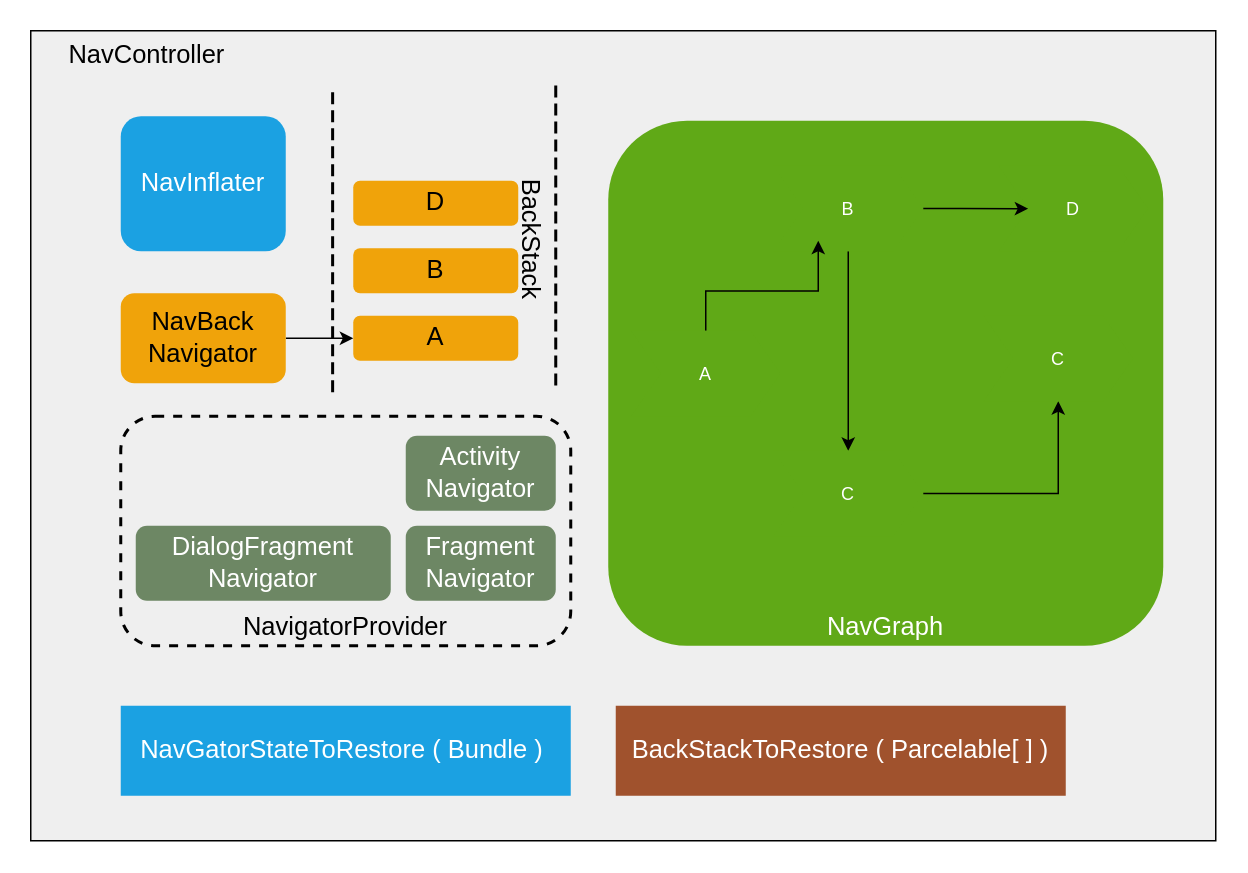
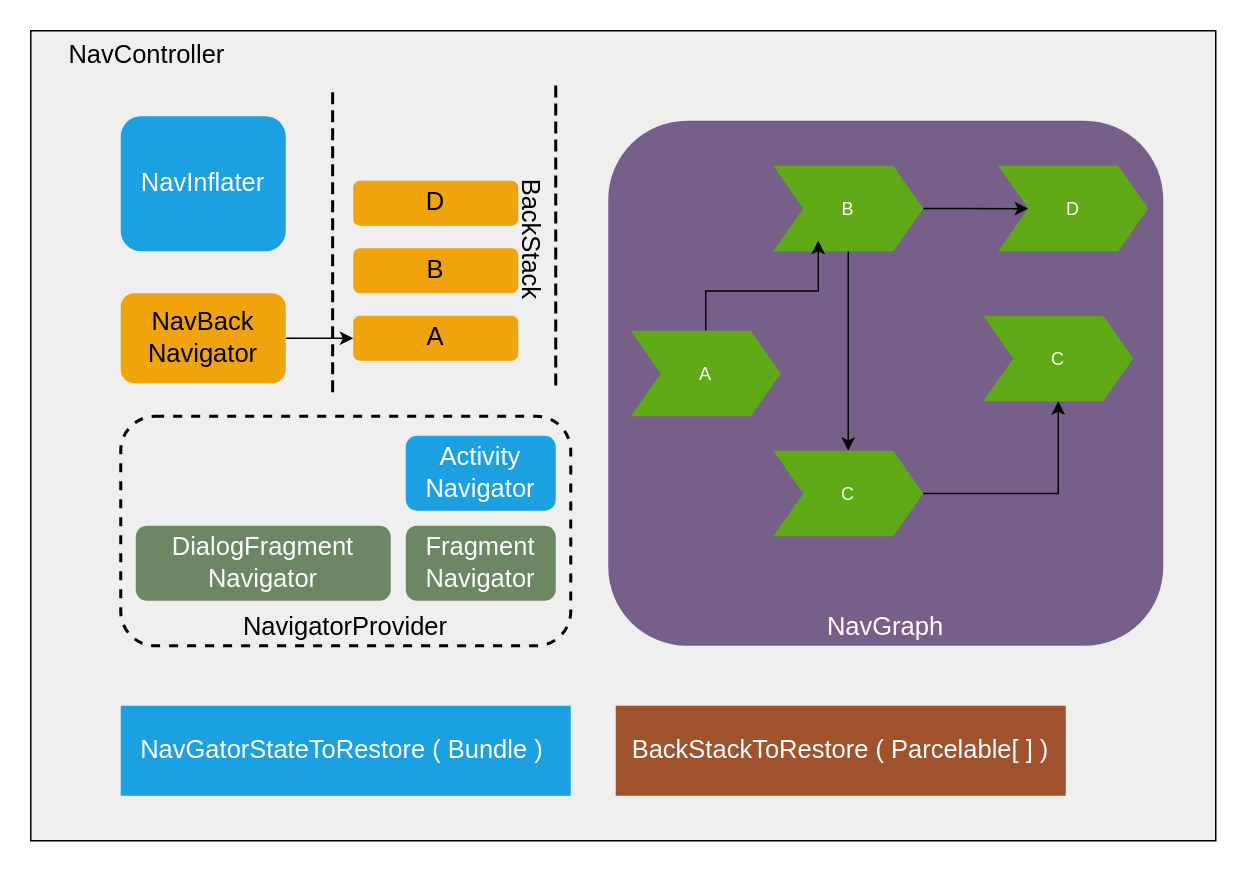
  <mxCell id="0" />
  <mxCell id="1" parent="0" />
  <mxCell id="2" value="&lt;font style=&quot;font-size: 17px&quot;&gt;&amp;nbsp; &amp;nbsp; &amp;nbsp;NavController&lt;/font&gt;" style="rounded=0;whiteSpace=wrap;html=1;fillColor=#EFEFEF;verticalAlign=top;align=left;fontColor=#000000;fontSize=17;" parent="1" vertex="1"><mxGeometry x="20" y="20" width="790" height="540" as="geometry" /></mxCell>
  <mxCell id="3" value="NavigatorProvider" style="rounded=1;whiteSpace=wrap;html=1;fontSize=17;fontColor=#000000;align=center;fillColor=none;strokeColor=#000000;dashed=1;strokeWidth=2;verticalAlign=bottom;" parent="1" vertex="1"><mxGeometry x="80" y="277" width="300" height="153" as="geometry" /></mxCell>
  <mxCell id="4" value="NavInflater" style="rounded=1;whiteSpace=wrap;html=1;fontSize=17;fontColor=#ffffff;align=center;fillColor=#1ba1e2;strokeColor=none;" parent="1" vertex="1"><mxGeometry x="80" y="77" width="110" height="90" as="geometry" /></mxCell>
- <mxCell id="5" value="NavGraph" style="rounded=1;whiteSpace=wrap;html=1;fillColor=#60a917;fontSize=17;fontColor=#ffffff;align=center;strokeColor=none;verticalAlign=bottom;" parent="1" vertex="1"><mxGeometry x="405" y="80" width="370" height="350" as="geometry" /></mxCell>
+ <mxCell id="5" value="NavGraph" style="rounded=1;whiteSpace=wrap;html=1;fillColor=#76608a;fontSize=17;fontColor=#ffffff;align=center;strokeColor=none;verticalAlign=bottom;" parent="1" vertex="1"><mxGeometry x="405" y="80" width="370" height="350" as="geometry" /></mxCell>
  <mxCell id="6" style="edgeStyle=orthogonalEdgeStyle;rounded=0;orthogonalLoop=1;jettySize=auto;html=1;entryX=0.2;entryY=0.502;entryDx=0;entryDy=0;entryPerimeter=0;fontSize=17;fontColor=#000000;" parent="1" source="8" target="9" edge="1"><mxGeometry relative="1" as="geometry" /></mxCell>
  <mxCell id="7" style="edgeStyle=orthogonalEdgeStyle;rounded=0;orthogonalLoop=1;jettySize=auto;html=1;fontSize=17;fontColor=#000000;" parent="1" source="8" target="13" edge="1"><mxGeometry relative="1" as="geometry" /></mxCell>
  <mxCell id="8" value="B" style="shape=step;perimeter=stepPerimeter;fixedSize=1;points=[];fillColor=#60a917;fontColor=#ffffff;strokeColor=none;" parent="1" vertex="1"><mxGeometry x="515" y="110" width="100" height="57" as="geometry" /></mxCell>
  <mxCell id="9" value="D" style="shape=step;perimeter=stepPerimeter;fixedSize=1;points=[];fillColor=#60a917;fontColor=#ffffff;strokeColor=none;" parent="1" vertex="1"><mxGeometry x="665" y="110" width="100" height="57" as="geometry" /></mxCell>
  <mxCell id="10" style="edgeStyle=orthogonalEdgeStyle;rounded=0;orthogonalLoop=1;jettySize=auto;html=1;entryX=0.3;entryY=0.877;entryDx=0;entryDy=0;entryPerimeter=0;fontSize=17;fontColor=#000000;" parent="1" source="11" target="8" edge="1"><mxGeometry relative="1" as="geometry" /></mxCell>
  <mxCell id="11" value="A" style="shape=step;perimeter=stepPerimeter;fixedSize=1;points=[];fillColor=#60a917;fontColor=#ffffff;strokeColor=none;" parent="1" vertex="1"><mxGeometry x="420" y="220" width="100" height="57" as="geometry" /></mxCell>
  <mxCell id="12" style="edgeStyle=orthogonalEdgeStyle;rounded=0;orthogonalLoop=1;jettySize=auto;html=1;fontSize=17;fontColor=#000000;" parent="1" source="13" target="14" edge="1"><mxGeometry relative="1" as="geometry" /></mxCell>
  <mxCell id="13" value="C" style="shape=step;perimeter=stepPerimeter;fixedSize=1;points=[];fillColor=#60a917;fontColor=#ffffff;strokeColor=none;" parent="1" vertex="1"><mxGeometry x="515" y="300" width="100" height="57" as="geometry" /></mxCell>
  <mxCell id="14" value="C" style="shape=step;perimeter=stepPerimeter;fixedSize=1;points=[];fillColor=#60a917;fontColor=#ffffff;strokeColor=none;" parent="1" vertex="1"><mxGeometry x="655" y="210" width="100" height="57" as="geometry" /></mxCell>
  <mxCell id="15" value="DialogFragment&lt;br&gt;Navigator" style="rounded=1;whiteSpace=wrap;html=1;fillColor=#6d8764;fontSize=17;fontColor=#ffffff;align=center;strokeColor=none;" parent="1" vertex="1"><mxGeometry x="90" y="350" width="170" height="50" as="geometry" /></mxCell>
- <mxCell id="16" value="Activity&lt;br&gt;Navigator" style="rounded=1;whiteSpace=wrap;html=1;fillColor=#6d8764;fontSize=17;fontColor=#ffffff;align=center;strokeColor=none;" parent="1" vertex="1"><mxGeometry x="270" y="290" width="100" height="50" as="geometry" /></mxCell>
+ <mxCell id="16" value="Activity&lt;br&gt;Navigator" style="rounded=1;whiteSpace=wrap;html=1;fillColor=#1ba1e2;fontSize=17;fontColor=#ffffff;align=center;strokeColor=none;" parent="1" vertex="1"><mxGeometry x="270" y="290" width="100" height="50" as="geometry" /></mxCell>
  <mxCell id="17" value="Fragment&lt;br&gt;Navigator" style="rounded=1;whiteSpace=wrap;html=1;fillColor=#6d8764;fontSize=17;fontColor=#ffffff;align=center;strokeColor=none;" parent="1" vertex="1"><mxGeometry x="270" y="350" width="100" height="50" as="geometry" /></mxCell>
  <mxCell id="18" value="&lt;font color=&quot;#000000&quot;&gt;A&lt;/font&gt;" style="rounded=1;whiteSpace=wrap;html=1;dashed=1;strokeWidth=2;fontSize=17;fontColor=#ffffff;align=center;fillColor=#f0a30a;strokeColor=none;" parent="1" vertex="1"><mxGeometry x="235" y="210" width="110" height="30" as="geometry" /></mxCell>
  <mxCell id="19" style="edgeStyle=orthogonalEdgeStyle;rounded=0;orthogonalLoop=1;jettySize=auto;html=1;entryX=0;entryY=0.5;entryDx=0;entryDy=0;fontSize=17;fontColor=#000000;strokeColor=#000000;" parent="1" source="20" target="18" edge="1"><mxGeometry relative="1" as="geometry" /></mxCell>
  <mxCell id="20" value="&lt;font color=&quot;#000000&quot;&gt;NavBack&lt;br&gt;Navigator&lt;/font&gt;" style="rounded=1;whiteSpace=wrap;html=1;dashed=1;strokeWidth=2;fontSize=17;fontColor=#ffffff;align=center;fillColor=#f0a30a;strokeColor=none;" parent="1" vertex="1"><mxGeometry x="80" y="195" width="110" height="60" as="geometry" /></mxCell>
  <mxCell id="21" value="&lt;font color=&quot;#000000&quot;&gt;B&lt;/font&gt;" style="rounded=1;whiteSpace=wrap;html=1;dashed=1;strokeWidth=2;fontSize=17;fontColor=#ffffff;align=center;fillColor=#f0a30a;strokeColor=none;" parent="1" vertex="1"><mxGeometry x="235" y="165" width="110" height="30" as="geometry" /></mxCell>
  <mxCell id="22" value="&lt;font color=&quot;#000000&quot;&gt;D&lt;/font&gt;" style="rounded=1;whiteSpace=wrap;html=1;dashed=1;strokeWidth=2;fontSize=17;fontColor=#ffffff;align=center;fillColor=#f0a30a;strokeColor=none;" parent="1" vertex="1"><mxGeometry x="235" y="120" width="110" height="30" as="geometry" /></mxCell>
  <mxCell id="23" value="NavGatorStateToRestore ( Bundle )&amp;nbsp;" style="rounded=0;whiteSpace=wrap;html=1;dashed=1;strokeWidth=2;fillColor=#1ba1e2;fontSize=17;fontColor=#ffffff;align=center;strokeColor=none;" parent="1" vertex="1"><mxGeometry x="80" y="470" width="300" height="60" as="geometry" /></mxCell>
  <mxCell id="24" value="BackStackToRestore ( Parcelable[ ] )" style="rounded=0;whiteSpace=wrap;html=1;dashed=1;strokeWidth=2;fillColor=#a0522d;fontSize=17;fontColor=#ffffff;align=center;strokeColor=none;" parent="1" vertex="1"><mxGeometry x="410" y="470" width="300" height="60" as="geometry" /></mxCell>
  <mxCell id="25" value="BackStack" style="shape=partialRectangle;whiteSpace=wrap;html=1;left=0;right=0;fillColor=none;dashed=1;strokeColor=#000000;strokeWidth=2;fontSize=17;fontColor=#000000;align=center;rotation=90;verticalAlign=top;" parent="1" vertex="1"><mxGeometry x="194.38" y="84.38" width="202.5" height="148.75" as="geometry" /></mxCell>
